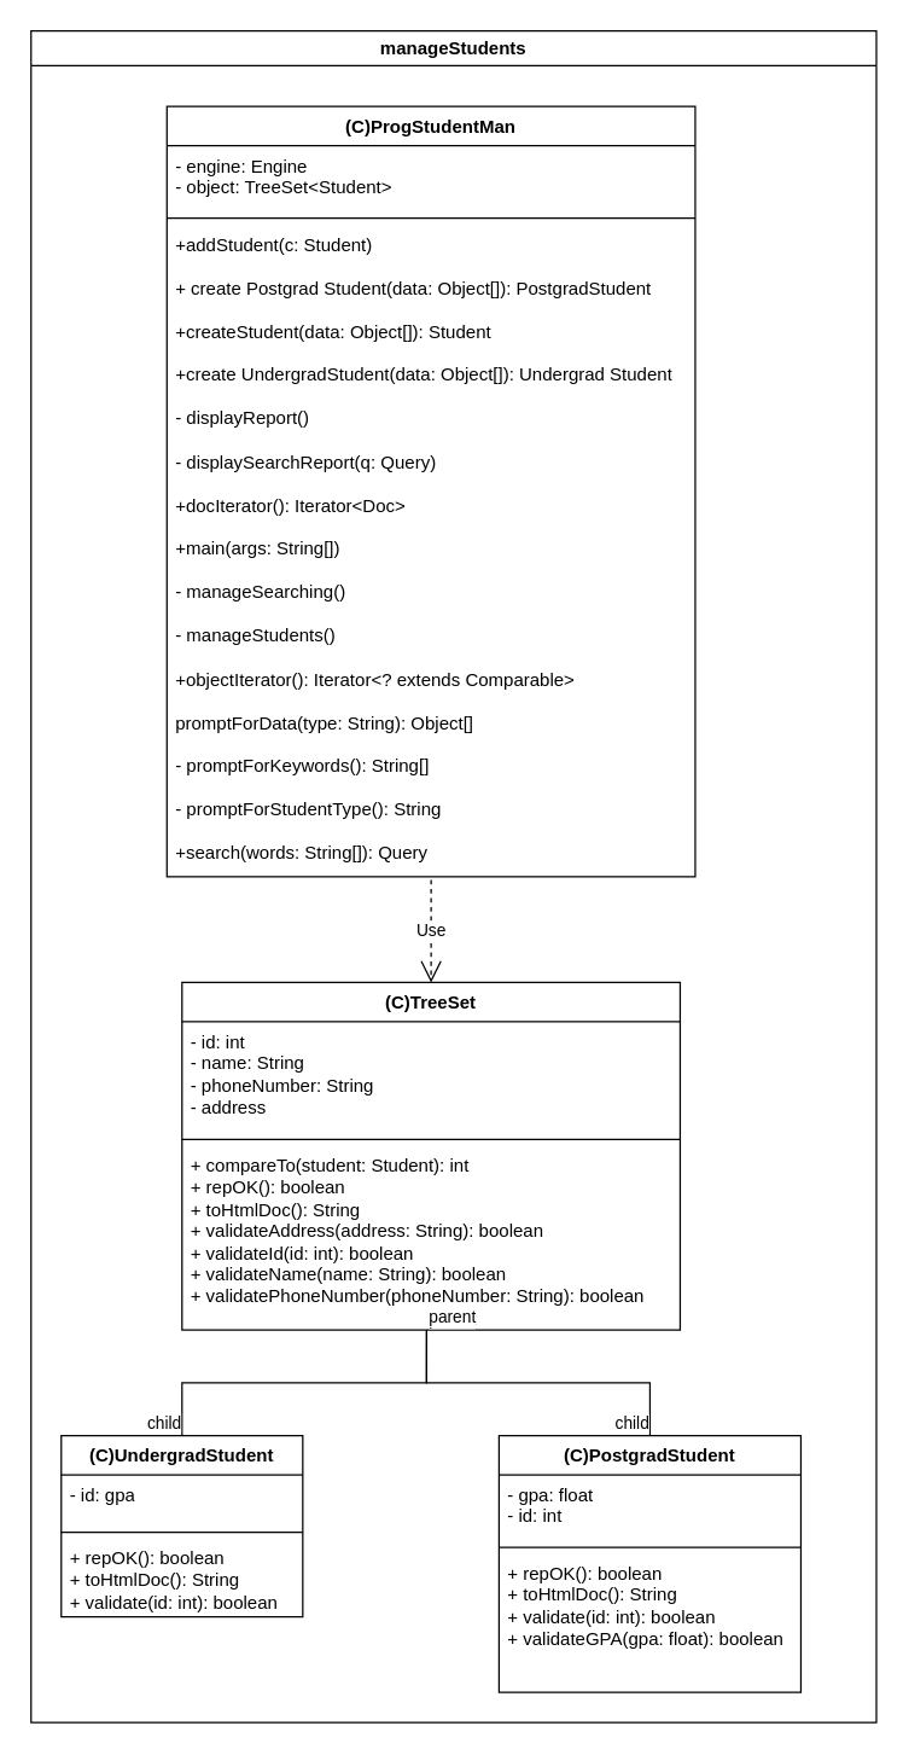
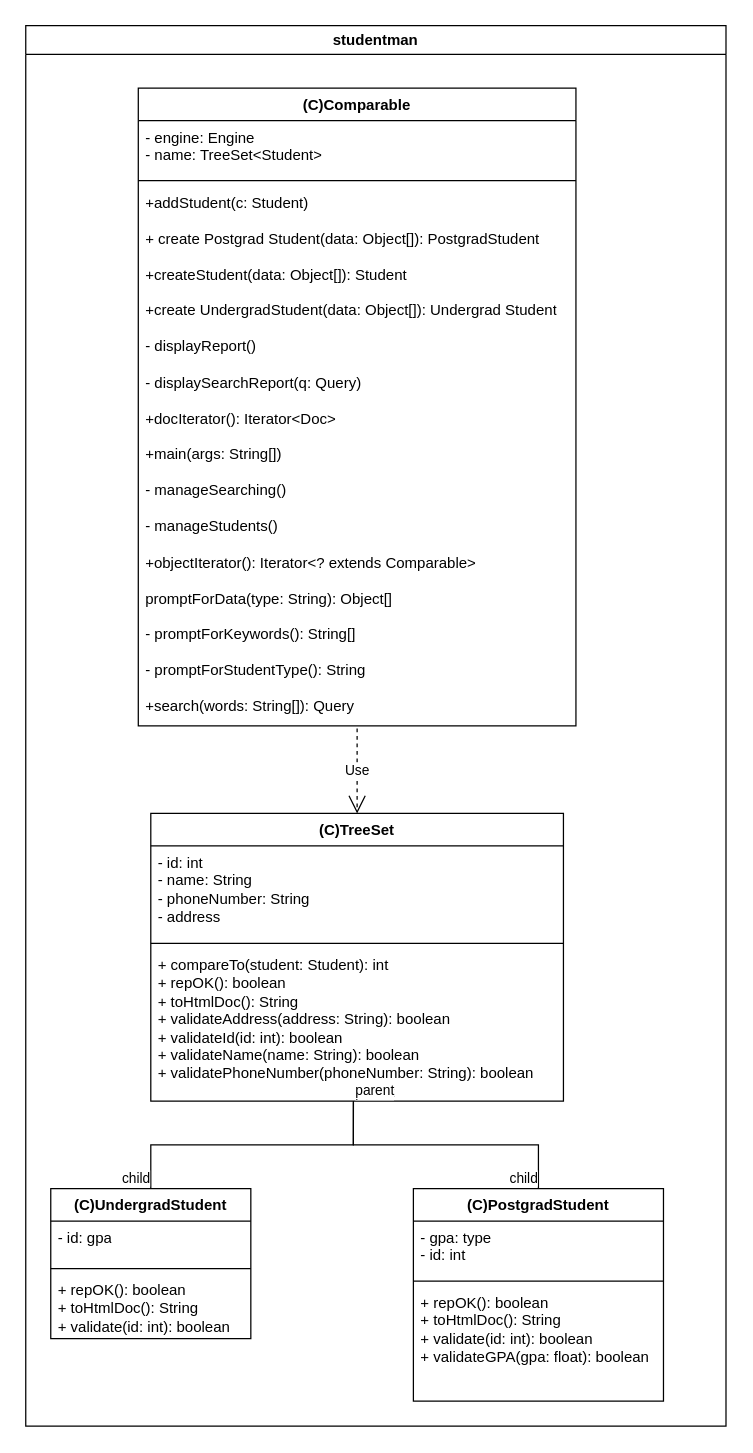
  <mxCell id="0" />
  <mxCell id="1" parent="0" />
- <mxCell id="2" value="manageStudents" style="swimlane;whiteSpace=wrap;html=1;startSize=23;" vertex="1" parent="1"><mxGeometry width="560" height="1120" as="geometry" x="20" y="20" /></mxCell>
- <mxCell id="3" value="(C)ProgStudentMan" style="swimlane;fontStyle=1;align=center;verticalAlign=top;childLayout=stackLayout;horizontal=1;startSize=26;horizontalStack=0;resizeParent=1;resizeParentMax=0;resizeLast=0;collapsible=1;marginBottom=0;whiteSpace=wrap;html=1;" vertex="1" parent="2"><mxGeometry x="90" y="50" width="350" height="510" as="geometry" /></mxCell>
- <mxCell id="4" value="- engine: Engine&lt;br&gt;- object: TreeSet&amp;lt;Student&amp;gt;" style="text;strokeColor=none;fillColor=none;align=left;verticalAlign=top;spacingLeft=4;spacingRight=4;overflow=hidden;rotatable=0;points=[[0,0.5],[1,0.5]];portConstraint=eastwest;whiteSpace=wrap;html=1;" vertex="1" parent="3"><mxGeometry y="26" width="350" height="44" as="geometry" /></mxCell>
+ <mxCell id="2" value="studentman" style="swimlane;whiteSpace=wrap;html=1;startSize=23;" vertex="1" parent="1"><mxGeometry width="560" height="1120" as="geometry" x="20" y="20" /></mxCell>
+ <mxCell id="3" value="(C)Comparable" style="swimlane;fontStyle=1;align=center;verticalAlign=top;childLayout=stackLayout;horizontal=1;startSize=26;horizontalStack=0;resizeParent=1;resizeParentMax=0;resizeLast=0;collapsible=1;marginBottom=0;whiteSpace=wrap;html=1;" vertex="1" parent="2"><mxGeometry x="90" y="50" width="350" height="510" as="geometry" /></mxCell>
+ <mxCell id="4" value="- engine: Engine&lt;br&gt;- name: TreeSet&amp;lt;Student&amp;gt;" style="text;strokeColor=none;fillColor=none;align=left;verticalAlign=top;spacingLeft=4;spacingRight=4;overflow=hidden;rotatable=0;points=[[0,0.5],[1,0.5]];portConstraint=eastwest;whiteSpace=wrap;html=1;" vertex="1" parent="3"><mxGeometry y="26" width="350" height="44" as="geometry" /></mxCell>
  <mxCell id="5" value="" style="line;strokeWidth=1;fillColor=none;align=left;verticalAlign=middle;spacingTop=-1;spacingLeft=3;spacingRight=3;rotatable=0;labelPosition=right;points=[];portConstraint=eastwest;strokeColor=inherit;" vertex="1" parent="3"><mxGeometry y="70" width="350" height="8" as="geometry" /></mxCell>
  <mxCell id="6" value="&lt;div&gt;+addStudent(c: Student)&lt;/div&gt;&lt;div&gt;&lt;br&gt;&lt;/div&gt;&lt;div&gt;+ create Postgrad Student(data: Object[]): PostgradStudent&lt;/div&gt;&lt;div&gt;&lt;br&gt;&lt;/div&gt;&lt;div&gt;+createStudent(data: Object[]): Student&lt;/div&gt;&lt;div&gt;&lt;br&gt;&lt;/div&gt;&lt;div&gt;+create UndergradStudent(data: Object[]): Undergrad Student&lt;/div&gt;&lt;div&gt;&lt;br&gt;&lt;/div&gt;&lt;div&gt;- displayReport()&lt;/div&gt;&lt;div&gt;&lt;br&gt;&lt;/div&gt;&lt;div&gt;- displaySearchReport(q: Query)&lt;/div&gt;&lt;div&gt;&lt;br&gt;&lt;/div&gt;&lt;div&gt;+docIterator(): Iterator&amp;lt;Doc&amp;gt;&lt;/div&gt;&lt;div&gt;&lt;br&gt;&lt;/div&gt;&lt;div&gt;+main(args: String[])&lt;/div&gt;&lt;div&gt;&lt;br&gt;&lt;/div&gt;&lt;div&gt;- manageSearching()&lt;/div&gt;&lt;div&gt;&lt;br&gt;&lt;/div&gt;&lt;div&gt;- manageStudents()&lt;/div&gt;&lt;div&gt;&lt;br&gt;&lt;/div&gt;&lt;div&gt;+objectIterator(): Iterator&amp;lt;? extends Comparable&amp;gt;&lt;/div&gt;&lt;div&gt;&lt;br&gt;&lt;/div&gt;&lt;div&gt;promptForData(type: String): Object[]&lt;/div&gt;&lt;div&gt;&lt;br&gt;&lt;/div&gt;&lt;div&gt;- promptForKeywords(): String[]&lt;/div&gt;&lt;div&gt;&lt;br&gt;&lt;/div&gt;&lt;div&gt;- promptForStudentType(): String&lt;/div&gt;&lt;div&gt;&lt;br&gt;&lt;/div&gt;&lt;div&gt;+search(words: String[]): Query&lt;/div&gt;&lt;div&gt;&lt;br&gt;&lt;/div&gt;" style="text;strokeColor=none;fillColor=none;align=left;verticalAlign=top;spacingLeft=4;spacingRight=4;overflow=hidden;rotatable=0;points=[[0,0.5],[1,0.5]];portConstraint=eastwest;whiteSpace=wrap;html=1;" vertex="1" parent="3"><mxGeometry y="78" width="350" height="432" as="geometry" /></mxCell>
  <mxCell id="7" value="(C)TreeSet" style="swimlane;fontStyle=1;align=center;verticalAlign=top;childLayout=stackLayout;horizontal=1;startSize=26;horizontalStack=0;resizeParent=1;resizeParentMax=0;resizeLast=0;collapsible=1;marginBottom=0;whiteSpace=wrap;html=1;" vertex="1" parent="2"><mxGeometry x="100" y="630" width="330" height="230" as="geometry" /></mxCell>
  <mxCell id="8" value="- id: int&lt;br&gt;- name: String&lt;br&gt;- phoneNumber: String&lt;br&gt;- address" style="text;strokeColor=none;fillColor=none;align=left;verticalAlign=top;spacingLeft=4;spacingRight=4;overflow=hidden;rotatable=0;points=[[0,0.5],[1,0.5]];portConstraint=eastwest;whiteSpace=wrap;html=1;" vertex="1" parent="7"><mxGeometry y="26" width="330" height="74" as="geometry" /></mxCell>
  <mxCell id="9" value="" style="line;strokeWidth=1;fillColor=none;align=left;verticalAlign=middle;spacingTop=-1;spacingLeft=3;spacingRight=3;rotatable=0;labelPosition=right;points=[];portConstraint=eastwest;strokeColor=inherit;" vertex="1" parent="7"><mxGeometry y="100" width="330" height="8" as="geometry" /></mxCell>
  <mxCell id="10" value="+ compareTo(student: Student): int&lt;br&gt;+ repOK(): boolean&lt;br&gt;+ toHtmlDoc(): String&lt;br&gt;+ validateAddress(address: String): boolean&lt;br&gt;+ validateId(id: int): boolean&lt;br&gt;+ validateName(name: String): boolean&lt;br&gt;+ validatePhoneNumber(phoneNumber: String): boolean" style="text;strokeColor=none;fillColor=none;align=left;verticalAlign=top;spacingLeft=4;spacingRight=4;overflow=hidden;rotatable=0;points=[[0,0.5],[1,0.5]];portConstraint=eastwest;whiteSpace=wrap;html=1;" vertex="1" parent="7"><mxGeometry y="108" width="330" height="122" as="geometry" /></mxCell>
  <mxCell id="11" value="(C)UndergradStudent" style="swimlane;fontStyle=1;align=center;verticalAlign=top;childLayout=stackLayout;horizontal=1;startSize=26;horizontalStack=0;resizeParent=1;resizeParentMax=0;resizeLast=0;collapsible=1;marginBottom=0;whiteSpace=wrap;html=1;" vertex="1" parent="2"><mxGeometry x="20" y="930" width="160" height="120" as="geometry" /></mxCell>
  <mxCell id="12" value="- id: gpa" style="text;strokeColor=none;fillColor=none;align=left;verticalAlign=top;spacingLeft=4;spacingRight=4;overflow=hidden;rotatable=0;points=[[0,0.5],[1,0.5]];portConstraint=eastwest;whiteSpace=wrap;html=1;" vertex="1" parent="11"><mxGeometry y="26" width="160" height="34" as="geometry" /></mxCell>
  <mxCell id="13" value="" style="line;strokeWidth=1;fillColor=none;align=left;verticalAlign=middle;spacingTop=-1;spacingLeft=3;spacingRight=3;rotatable=0;labelPosition=right;points=[];portConstraint=eastwest;strokeColor=inherit;" vertex="1" parent="11"><mxGeometry y="60" width="160" height="8" as="geometry" /></mxCell>
  <mxCell id="14" value="+ repOK(): boolean&lt;br&gt;+ toHtmlDoc(): String&lt;br&gt;+ validate(id: int): boolean" style="text;strokeColor=none;fillColor=none;align=left;verticalAlign=top;spacingLeft=4;spacingRight=4;overflow=hidden;rotatable=0;points=[[0,0.5],[1,0.5]];portConstraint=eastwest;whiteSpace=wrap;html=1;" vertex="1" parent="11"><mxGeometry y="68" width="160" height="52" as="geometry" /></mxCell>
  <mxCell id="15" value="" style="endArrow=none;html=1;edgeStyle=orthogonalEdgeStyle;rounded=0;entryX=0.5;entryY=0;entryDx=0;entryDy=0;exitX=0.491;exitY=1.008;exitDx=0;exitDy=0;exitPerimeter=0;" edge="1" parent="2" source="10" target="11"><mxGeometry relative="1" as="geometry"><mxPoint x="840" y="400" as="sourcePoint" /><mxPoint x="1000" y="400" as="targetPoint" /></mxGeometry></mxCell>
  <mxCell id="16" value="parent" style="edgeLabel;resizable=0;html=1;align=left;verticalAlign=bottom;" connectable="0" vertex="1" parent="15"><mxGeometry x="-1" relative="1" as="geometry" /></mxCell>
  <mxCell id="17" value="child" style="edgeLabel;resizable=0;html=1;align=right;verticalAlign=bottom;" connectable="0" vertex="1" parent="15"><mxGeometry x="1" relative="1" as="geometry" /></mxCell>
  <mxCell id="18" value="(C)PostgradStudent" style="swimlane;fontStyle=1;align=center;verticalAlign=top;childLayout=stackLayout;horizontal=1;startSize=26;horizontalStack=0;resizeParent=1;resizeParentMax=0;resizeLast=0;collapsible=1;marginBottom=0;whiteSpace=wrap;html=1;" vertex="1" parent="2"><mxGeometry x="310" y="930" width="200" height="170" as="geometry" /></mxCell>
- <mxCell id="19" value="- gpa: float&lt;br&gt;- id: int" style="text;strokeColor=none;fillColor=none;align=left;verticalAlign=top;spacingLeft=4;spacingRight=4;overflow=hidden;rotatable=0;points=[[0,0.5],[1,0.5]];portConstraint=eastwest;whiteSpace=wrap;html=1;" vertex="1" parent="18"><mxGeometry y="26" width="200" height="44" as="geometry" /></mxCell>
+ <mxCell id="19" value="- gpa: type&lt;br&gt;- id: int" style="text;strokeColor=none;fillColor=none;align=left;verticalAlign=top;spacingLeft=4;spacingRight=4;overflow=hidden;rotatable=0;points=[[0,0.5],[1,0.5]];portConstraint=eastwest;whiteSpace=wrap;html=1;" vertex="1" parent="18"><mxGeometry y="26" width="200" height="44" as="geometry" /></mxCell>
  <mxCell id="20" value="" style="line;strokeWidth=1;fillColor=none;align=left;verticalAlign=middle;spacingTop=-1;spacingLeft=3;spacingRight=3;rotatable=0;labelPosition=right;points=[];portConstraint=eastwest;strokeColor=inherit;" vertex="1" parent="18"><mxGeometry y="70" width="200" height="8" as="geometry" /></mxCell>
  <mxCell id="21" value="+ repOK(): boolean&lt;br&gt;+ toHtmlDoc(): String&lt;br&gt;+ validate(id: int): boolean&lt;br&gt;+ validateGPA(gpa: float): boolean" style="text;strokeColor=none;fillColor=none;align=left;verticalAlign=top;spacingLeft=4;spacingRight=4;overflow=hidden;rotatable=0;points=[[0,0.5],[1,0.5]];portConstraint=eastwest;whiteSpace=wrap;html=1;" vertex="1" parent="18"><mxGeometry y="78" width="200" height="92" as="geometry" /></mxCell>
  <mxCell id="22" value="" style="endArrow=none;html=1;edgeStyle=orthogonalEdgeStyle;rounded=0;entryX=0.5;entryY=0;entryDx=0;entryDy=0;exitX=0.491;exitY=1;exitDx=0;exitDy=0;exitPerimeter=0;" edge="1" parent="2" source="10" target="18"><mxGeometry relative="1" as="geometry"><mxPoint x="990" y="420" as="sourcePoint" /><mxPoint x="1150" y="420" as="targetPoint" /></mxGeometry></mxCell>
  <mxCell id="23" value="parent" style="edgeLabel;resizable=0;html=1;align=left;verticalAlign=bottom;" connectable="0" vertex="1" parent="22"><mxGeometry x="-1" relative="1" as="geometry" /></mxCell>
  <mxCell id="24" value="child" style="edgeLabel;resizable=0;html=1;align=right;verticalAlign=bottom;" connectable="0" vertex="1" parent="22"><mxGeometry x="1" relative="1" as="geometry" /></mxCell>
  <mxCell id="25" value="Use" style="endArrow=open;endSize=12;dashed=1;html=1;rounded=0;entryX=0.5;entryY=0;entryDx=0;entryDy=0;exitX=0.5;exitY=1.005;exitDx=0;exitDy=0;exitPerimeter=0;" edge="1" parent="2" source="6" target="7"><mxGeometry width="160" relative="1" as="geometry"><mxPoint x="190" y="610" as="sourcePoint" /><mxPoint x="350" y="610" as="targetPoint" /></mxGeometry></mxCell>
